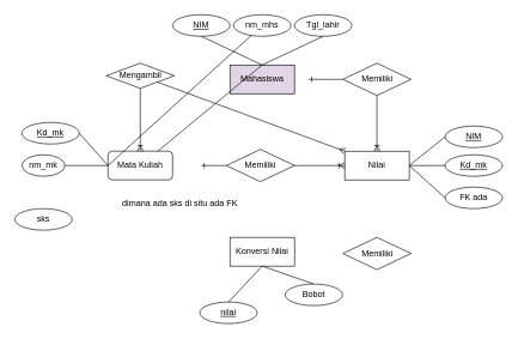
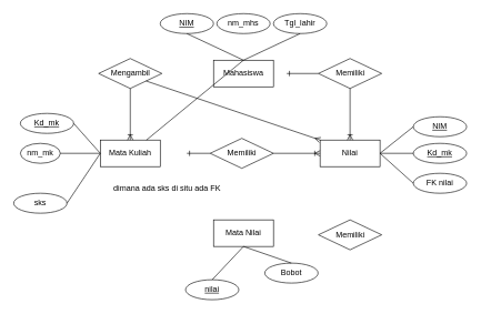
  <mxCell id="0" />
  <mxCell id="1" parent="0" />
- <mxCell id="2" value="Mahasiswa" style="whiteSpace=wrap;html=1;fillColor=#e1d5e7;" vertex="1" parent="1"><mxGeometry x="320" y="90" width="90" height="40" as="geometry" /></mxCell>
- <mxCell id="3" value="Mata Kuliah" style="whiteSpace=wrap;html=1;rounded=1;" vertex="1" parent="1"><mxGeometry x="150" y="210" width="90" height="40" as="geometry" /></mxCell>
+ <mxCell id="2" value="Mahasiswa" style="whiteSpace=wrap;html=1;" vertex="1" parent="1"><mxGeometry x="320" y="90" width="90" height="40" as="geometry" /></mxCell>
+ <mxCell id="3" value="Mata Kuliah" style="whiteSpace=wrap;html=1;" vertex="1" parent="1"><mxGeometry x="150" y="210" width="90" height="40" as="geometry" /></mxCell>
  <mxCell id="4" value="Nilai" style="whiteSpace=wrap;html=1;" vertex="1" parent="1"><mxGeometry x="480" y="210" width="90" height="40" as="geometry" /></mxCell>
- <mxCell id="5" value="Konversi Nilai" style="whiteSpace=wrap;html=1;" vertex="1" parent="1"><mxGeometry x="320" y="330" width="90" height="40" as="geometry" /></mxCell>
+ <mxCell id="5" value="Mata Nilai" style="whiteSpace=wrap;html=1;" vertex="1" parent="1"><mxGeometry x="320" y="330" width="90" height="40" as="geometry" /></mxCell>
  <mxCell id="6" value="NIM" style="ellipse;whiteSpace=wrap;html=1;align=center;fontStyle=4;" vertex="1" parent="1"><mxGeometry x="240" y="20" width="80" height="30" as="geometry" /></mxCell>
  <mxCell id="7" value="nm_mhs" style="ellipse;whiteSpace=wrap;html=1;align=center;" vertex="1" parent="1"><mxGeometry x="325" y="20" width="80" height="30" as="geometry" /></mxCell>
  <mxCell id="8" value="Tgl_lahir" style="ellipse;whiteSpace=wrap;html=1;align=center;" vertex="1" parent="1"><mxGeometry x="410" y="20" width="80" height="30" as="geometry" /></mxCell>
  <mxCell id="9" value="Kd_mk" style="ellipse;whiteSpace=wrap;html=1;align=center;fontStyle=4;" vertex="1" parent="1"><mxGeometry x="30" y="170" width="80" height="30" as="geometry" /></mxCell>
  <mxCell id="10" value="nm_mk" style="ellipse;whiteSpace=wrap;html=1;align=center;" vertex="1" parent="1"><mxGeometry x="30" y="215" width="60" height="30" as="geometry" /></mxCell>
  <mxCell id="11" value="sks" style="ellipse;whiteSpace=wrap;html=1;align=center;" vertex="1" parent="1"><mxGeometry x="20" y="290" width="80" height="30" as="geometry" /></mxCell>
  <mxCell id="12" value="nilai" style="ellipse;whiteSpace=wrap;html=1;align=center;fontStyle=4;" vertex="1" parent="1"><mxGeometry x="278" y="420" width="80" height="30" as="geometry" /></mxCell>
  <mxCell id="13" value="Bobot" style="ellipse;whiteSpace=wrap;html=1;align=center;" vertex="1" parent="1"><mxGeometry x="397" y="395" width="80" height="30" as="geometry" /></mxCell>
  <mxCell id="14" value="NIM" style="ellipse;whiteSpace=wrap;html=1;align=center;fontStyle=4;" vertex="1" parent="1"><mxGeometry x="620" y="175" width="80" height="30" as="geometry" /></mxCell>
- <mxCell id="15" value="FK ada" style="ellipse;whiteSpace=wrap;html=1;align=center;" vertex="1" parent="1"><mxGeometry x="620" y="260" width="80" height="30" as="geometry" /></mxCell>
+ <mxCell id="15" value="FK nilai" style="ellipse;whiteSpace=wrap;html=1;align=center;" vertex="1" parent="1"><mxGeometry x="620" y="260" width="80" height="30" as="geometry" /></mxCell>
  <mxCell id="16" value="Kd_mk" style="ellipse;whiteSpace=wrap;html=1;align=center;fontStyle=4;" vertex="1" parent="1"><mxGeometry x="620" y="215" width="80" height="30" as="geometry" /></mxCell>
  <mxCell id="17" value="" style="endArrow=none;html=1;rounded=0;exitX=0.5;exitY=0;exitDx=0;exitDy=0;" edge="1" parent="1" source="2" target="3"><mxGeometry width="50" height="50" relative="1" as="geometry"><mxPoint x="334" y="240" as="sourcePoint" /><mxPoint x="384" y="190" as="targetPoint" /></mxGeometry></mxCell>
  <mxCell id="18" value="" style="endArrow=none;html=1;rounded=0;entryX=0.5;entryY=1;entryDx=0;entryDy=0;exitX=0.5;exitY=0;exitDx=0;exitDy=0;" edge="1" parent="1" source="2" target="6"><mxGeometry width="50" height="50" relative="1" as="geometry"><mxPoint x="344" y="250" as="sourcePoint" /><mxPoint x="394" y="200" as="targetPoint" /></mxGeometry></mxCell>
  <mxCell id="19" value="" style="endArrow=none;html=1;rounded=0;entryX=0.5;entryY=1;entryDx=0;entryDy=0;exitX=0.5;exitY=0;exitDx=0;exitDy=0;" edge="1" parent="1" source="2" target="8"><mxGeometry width="50" height="50" relative="1" as="geometry"><mxPoint x="375" y="100" as="sourcePoint" /><mxPoint x="375" y="60" as="targetPoint" /></mxGeometry></mxCell>
  <mxCell id="20" value="" style="endArrow=none;html=1;rounded=0;entryX=0;entryY=0.5;entryDx=0;entryDy=0;exitX=1;exitY=0.5;exitDx=0;exitDy=0;" edge="1" parent="1" source="4" target="14"><mxGeometry width="50" height="50" relative="1" as="geometry"><mxPoint x="375" y="100" as="sourcePoint" /><mxPoint x="460" y="60" as="targetPoint" /></mxGeometry></mxCell>
  <mxCell id="21" value="" style="endArrow=none;html=1;rounded=0;entryX=0;entryY=0.5;entryDx=0;entryDy=0;exitX=1;exitY=0.5;exitDx=0;exitDy=0;" edge="1" parent="1" source="4" target="16"><mxGeometry width="50" height="50" relative="1" as="geometry"><mxPoint x="580" y="240" as="sourcePoint" /><mxPoint x="630" y="210" as="targetPoint" /></mxGeometry></mxCell>
  <mxCell id="22" value="" style="endArrow=none;html=1;rounded=0;entryX=0;entryY=0.5;entryDx=0;entryDy=0;exitX=1;exitY=0.5;exitDx=0;exitDy=0;" edge="1" parent="1" source="4" target="15"><mxGeometry width="50" height="50" relative="1" as="geometry"><mxPoint x="580" y="240" as="sourcePoint" /><mxPoint x="630" y="240" as="targetPoint" /></mxGeometry></mxCell>
  <mxCell id="23" value="" style="endArrow=none;html=1;rounded=0;entryX=0.5;entryY=1;entryDx=0;entryDy=0;exitX=0.5;exitY=0;exitDx=0;exitDy=0;" edge="1" parent="1" source="12" target="5"><mxGeometry width="50" height="50" relative="1" as="geometry"><mxPoint x="580" y="280" as="sourcePoint" /><mxPoint x="630" y="325" as="targetPoint" /></mxGeometry></mxCell>
  <mxCell id="24" value="" style="endArrow=none;html=1;rounded=0;entryX=0.5;entryY=0;entryDx=0;entryDy=0;exitX=0.5;exitY=1;exitDx=0;exitDy=0;" edge="1" parent="1" source="5" target="13"><mxGeometry width="50" height="50" relative="1" as="geometry"><mxPoint x="328" y="430" as="sourcePoint" /><mxPoint x="375" y="380" as="targetPoint" /></mxGeometry></mxCell>
  <mxCell id="25" value="" style="endArrow=none;html=1;rounded=0;exitX=0;exitY=0.5;exitDx=0;exitDy=0;entryX=1;entryY=0.5;entryDx=0;entryDy=0;" edge="1" parent="1" source="3" target="9"><mxGeometry width="50" height="50" relative="1" as="geometry"><mxPoint x="350" y="210" as="sourcePoint" /><mxPoint x="120" y="170" as="targetPoint" /></mxGeometry></mxCell>
  <mxCell id="26" value="" style="endArrow=none;html=1;rounded=0;entryX=1;entryY=0.5;entryDx=0;entryDy=0;exitX=0;exitY=0.5;exitDx=0;exitDy=0;" edge="1" parent="1" source="3" target="10"><mxGeometry width="50" height="50" relative="1" as="geometry"><mxPoint x="160" y="240" as="sourcePoint" /><mxPoint x="120" y="202" as="targetPoint" /></mxGeometry></mxCell>
- <mxCell id="27" value="" style="endArrow=none;html=1;rounded=0;exitX=0;exitY=0.5;exitDx=0;exitDy=0;" edge="1" parent="1" source="3" target="7"><mxGeometry width="50" height="50" relative="1" as="geometry"><mxPoint x="160" y="240" as="sourcePoint" /><mxPoint x="120" y="240" as="targetPoint" /></mxGeometry></mxCell>
- <mxCell id="28" value="Mengambil" style="shape=rhombus;perimeter=rhombusPerimeter;whiteSpace=wrap;html=1;align=center;" vertex="1" parent="1"><mxGeometry x="147.5" y="87.5" width="95" height="35" as="geometry" /></mxCell>
+ <mxCell id="27" value="" style="endArrow=none;html=1;rounded=0;entryX=1;entryY=0.5;entryDx=0;entryDy=0;exitX=0;exitY=0.5;exitDx=0;exitDy=0;" edge="1" parent="1" source="3" target="11"><mxGeometry width="50" height="50" relative="1" as="geometry"><mxPoint x="160" y="240" as="sourcePoint" /><mxPoint x="120" y="240" as="targetPoint" /></mxGeometry></mxCell>
+ <mxCell id="28" value="Mengambil" style="shape=rhombus;perimeter=rhombusPerimeter;whiteSpace=wrap;html=1;align=center;" vertex="1" parent="1"><mxGeometry x="147.5" y="87.5" width="95" height="45" as="geometry" /></mxCell>
  <mxCell id="29" value="" style="fontSize=12;html=1;endArrow=ERoneToMany;rounded=0;exitX=0.5;exitY=1;exitDx=0;exitDy=0;entryX=0.5;entryY=0;entryDx=0;entryDy=0;" edge="1" parent="1" source="28" target="3"><mxGeometry width="100" height="100" relative="1" as="geometry"><mxPoint x="240" y="235" as="sourcePoint" /><mxPoint x="250" y="190" as="targetPoint" /></mxGeometry></mxCell>
  <mxCell id="30" value="Memiliki" style="shape=rhombus;perimeter=rhombusPerimeter;whiteSpace=wrap;html=1;align=center;" vertex="1" parent="1"><mxGeometry x="477.5" y="87.5" width="95" height="45" as="geometry" /></mxCell>
  <mxCell id="31" value="" style="fontSize=12;html=1;endArrow=ERone;endFill=1;rounded=0;exitX=0;exitY=0.5;exitDx=0;exitDy=0;" edge="1" parent="1" source="30"><mxGeometry width="100" height="100" relative="1" as="geometry"><mxPoint x="200" y="240" as="sourcePoint" /><mxPoint x="430" y="110" as="targetPoint" /></mxGeometry></mxCell>
  <mxCell id="32" value="Memiliki" style="shape=rhombus;perimeter=rhombusPerimeter;whiteSpace=wrap;html=1;align=center;" vertex="1" parent="1"><mxGeometry x="315" y="207.5" width="95" height="45" as="geometry" /></mxCell>
  <mxCell id="33" value="" style="fontSize=12;html=1;endArrow=ERone;endFill=1;rounded=0;exitX=0;exitY=0.5;exitDx=0;exitDy=0;" edge="1" parent="1" source="32"><mxGeometry width="100" height="100" relative="1" as="geometry"><mxPoint x="260" y="250" as="sourcePoint" /><mxPoint x="280" y="230" as="targetPoint" /></mxGeometry></mxCell>
  <mxCell id="34" value="" style="fontSize=12;html=1;endArrow=ERoneToMany;rounded=0;entryX=0;entryY=0.5;entryDx=0;entryDy=0;exitX=1;exitY=0.5;exitDx=0;exitDy=0;" edge="1" parent="1" source="32" target="4"><mxGeometry width="100" height="100" relative="1" as="geometry"><mxPoint x="315" y="270" as="sourcePoint" /><mxPoint x="240" y="270" as="targetPoint" /></mxGeometry></mxCell>
  <mxCell id="35" value="Memiliki" style="shape=rhombus;perimeter=rhombusPerimeter;whiteSpace=wrap;html=1;align=center;" vertex="1" parent="1"><mxGeometry x="477.5" y="330" width="95" height="45" as="geometry" /></mxCell>
  <mxCell id="36" value="" style="fontSize=12;html=1;endArrow=ERoneToMany;rounded=0;entryX=0.5;entryY=0;entryDx=0;entryDy=0;exitX=0.5;exitY=1;exitDx=0;exitDy=0;" edge="1" parent="1" source="30" target="4"><mxGeometry width="100" height="100" relative="1" as="geometry"><mxPoint x="253" y="120" as="sourcePoint" /><mxPoint x="330" y="120" as="targetPoint" /></mxGeometry></mxCell>
  <mxCell id="37" value="" style="fontSize=12;html=1;endArrow=ERmany;rounded=0;exitX=1;exitY=1;exitDx=0;exitDy=0;entryX=0;entryY=0;entryDx=0;entryDy=0;" edge="1" parent="1" source="28" target="4"><mxGeometry width="100" height="100" relative="1" as="geometry"><mxPoint x="330" y="240" as="sourcePoint" /><mxPoint x="430" y="140" as="targetPoint" /></mxGeometry></mxCell>
  <mxCell id="38" value="dimana ada sks di situ ada FK" style="text;html=1;align=center;verticalAlign=middle;resizable=0;points=[];autosize=1;strokeColor=none;fillColor=none;" vertex="1" parent="1"><mxGeometry x="150" y="268" width="200" height="30" as="geometry" /></mxCell>
